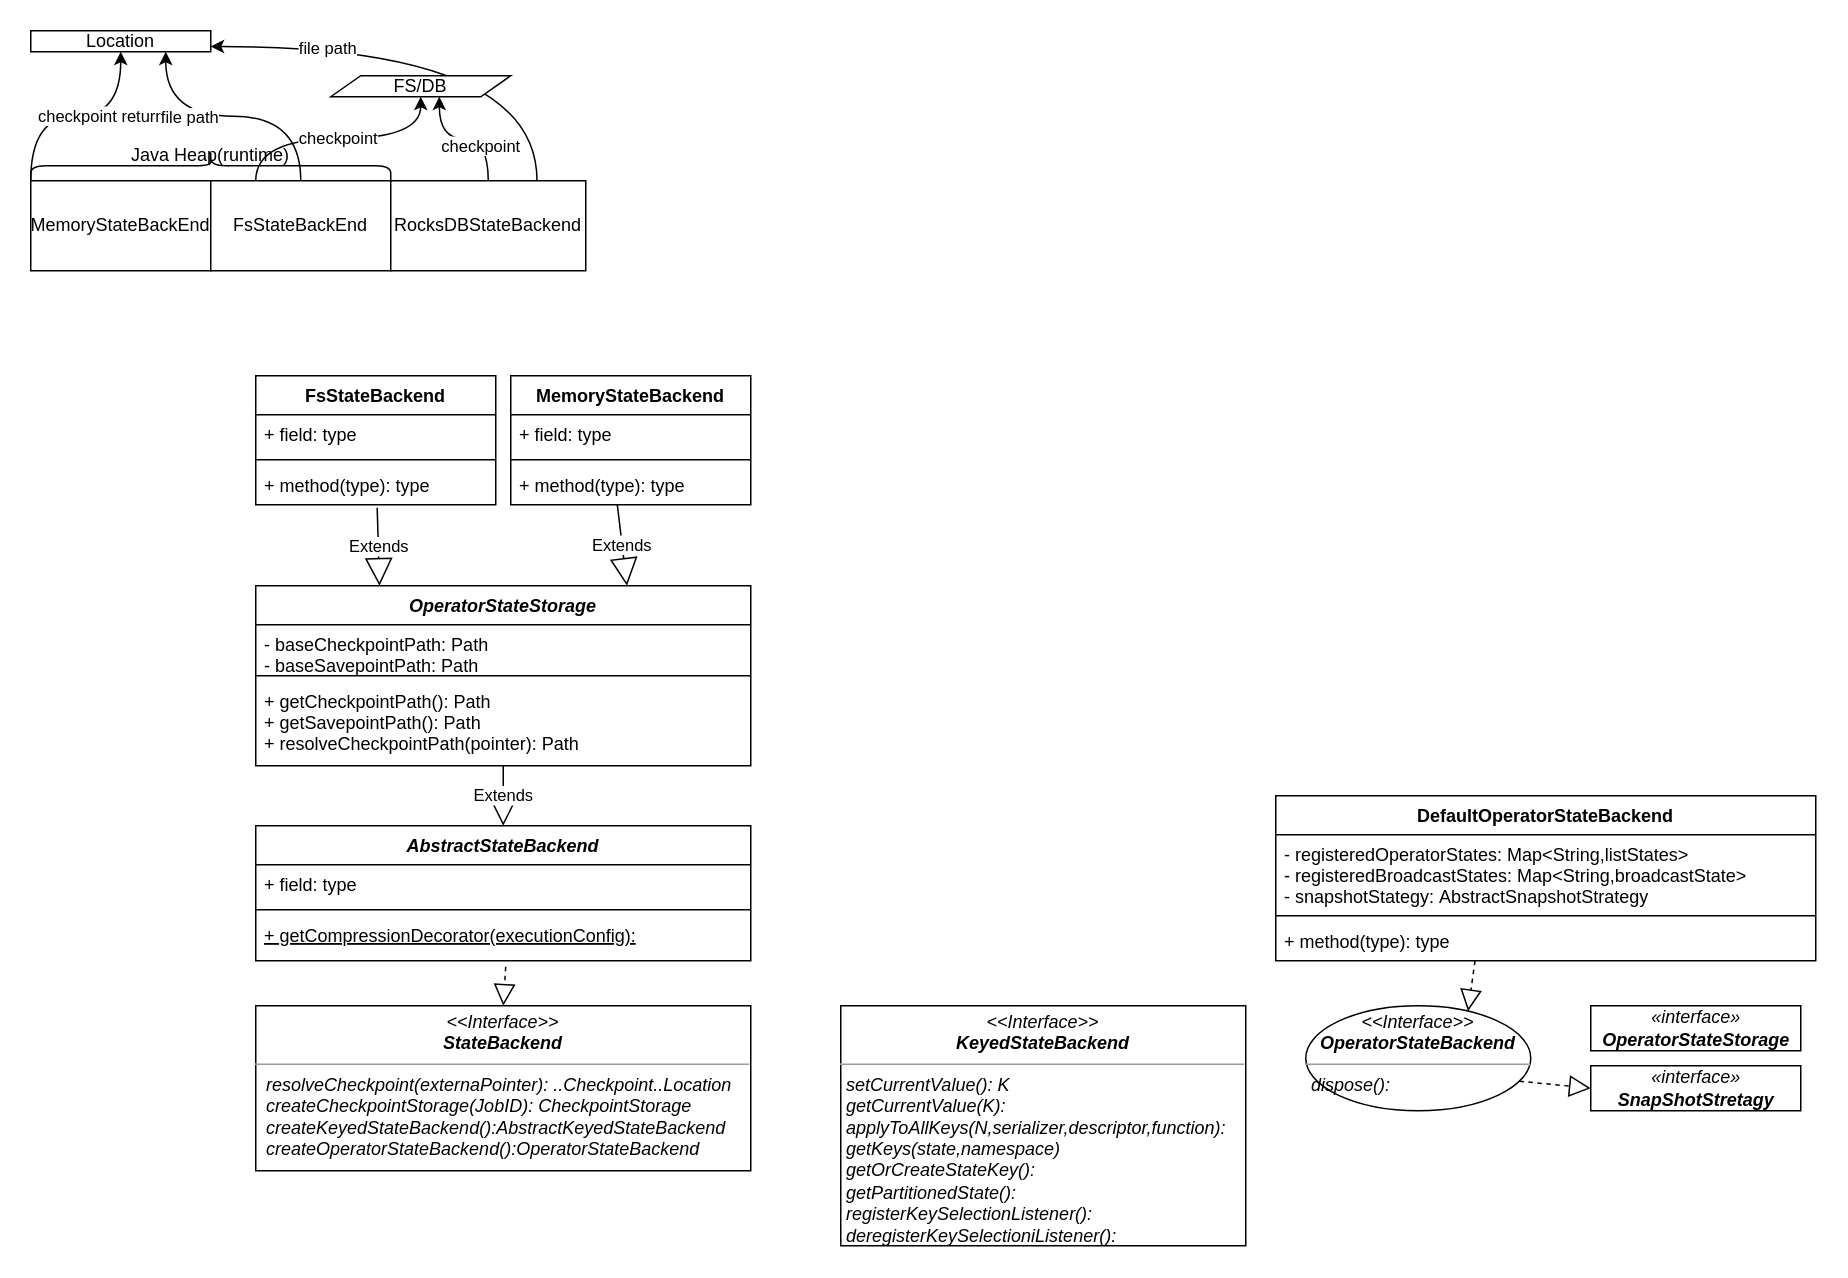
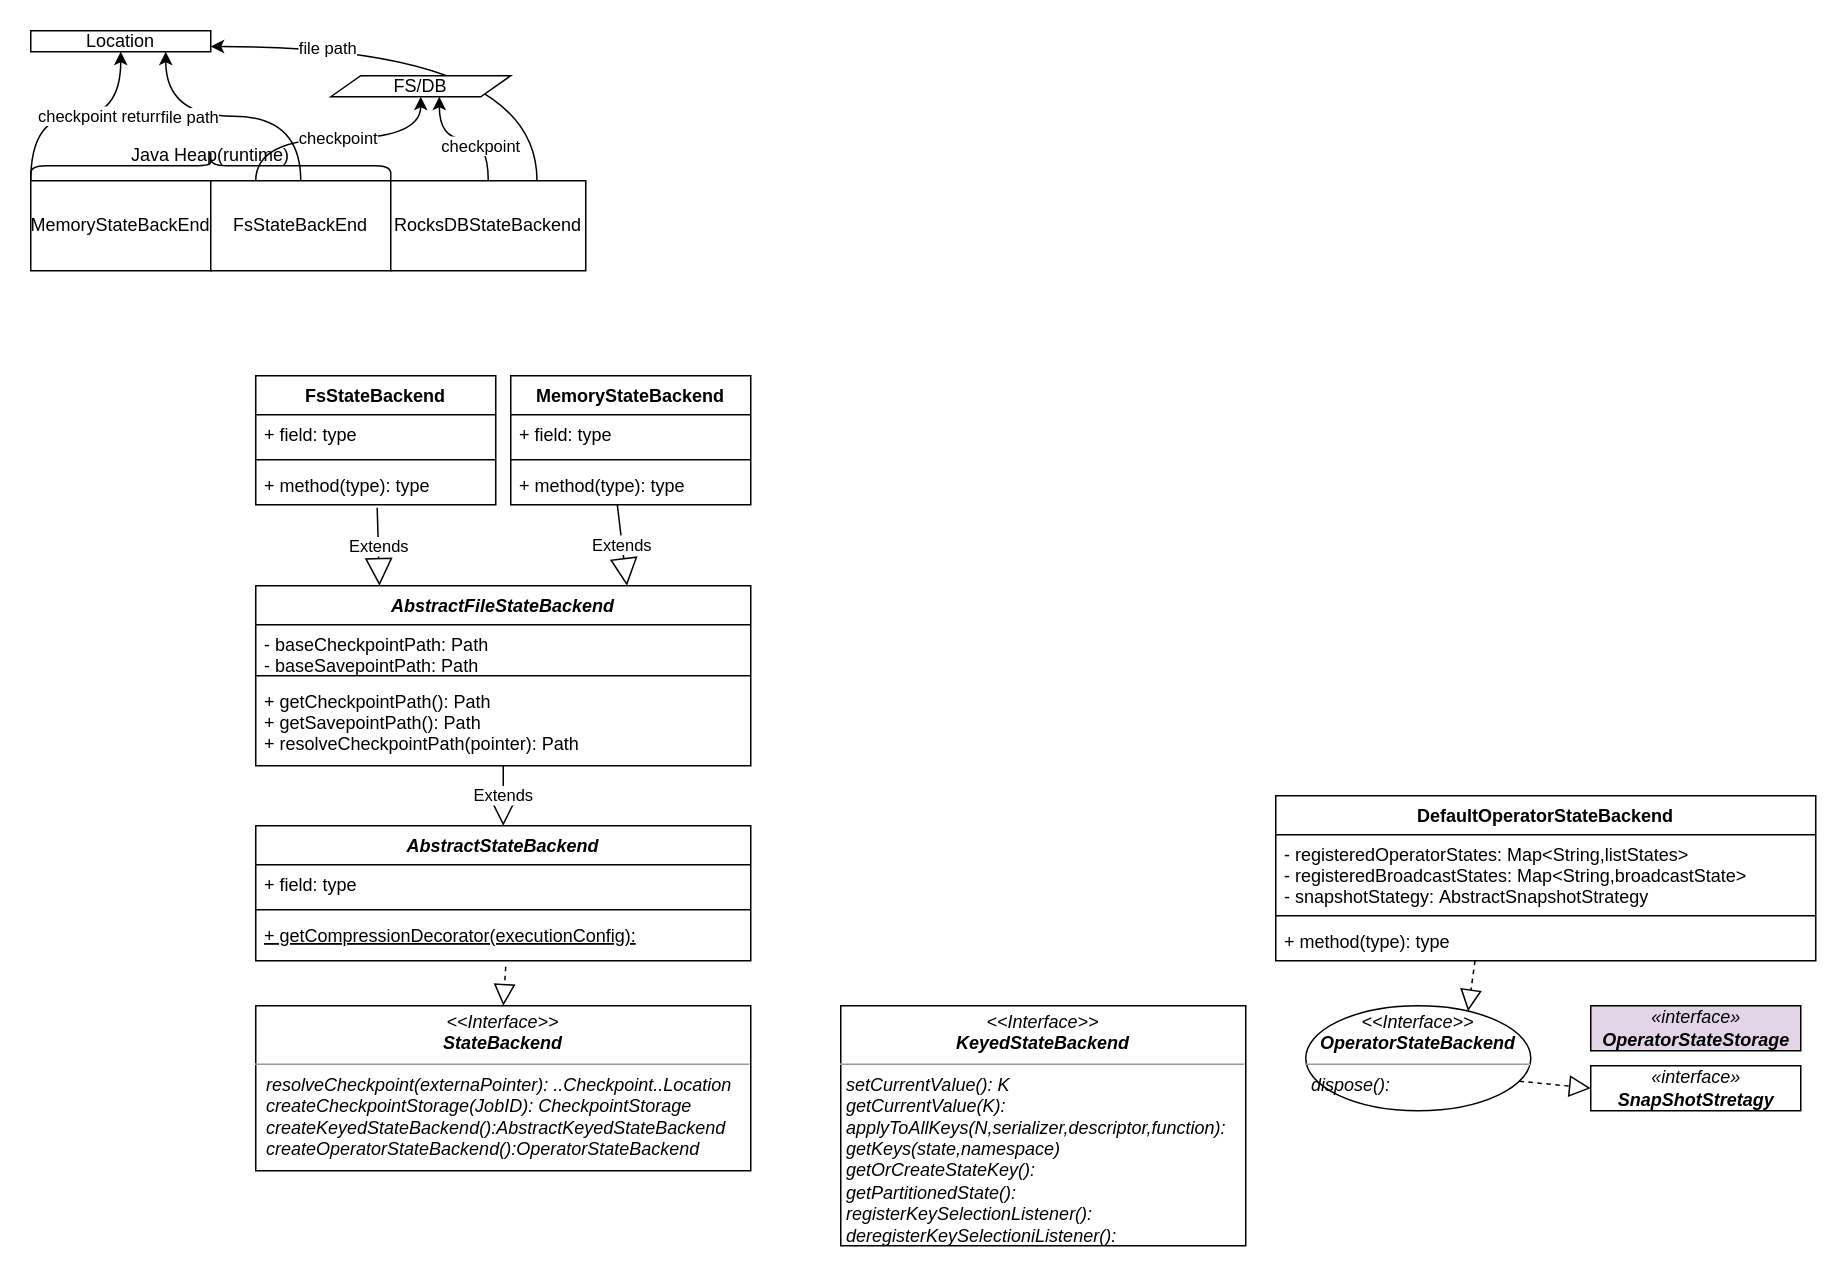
  <mxCell id="0" />
  <mxCell id="1" parent="0" />
  <mxCell id="2" style="edgeStyle=orthogonalEdgeStyle;orthogonalLoop=1;jettySize=auto;html=1;exitX=0;exitY=0;exitDx=0;exitDy=0;curved=1;" parent="1" source="4" target="15" edge="1"><mxGeometry relative="1" as="geometry" /></mxCell>
  <mxCell id="3" value="checkpoint return" style="edgeLabel;html=1;align=center;verticalAlign=middle;resizable=0;points=[];" parent="2" vertex="1" connectable="0"><mxGeometry x="0.213" y="1" relative="1" as="geometry"><mxPoint as="offset" /></mxGeometry></mxCell>
  <mxCell id="4" value="MemoryStateBackEnd" style="rounded=0;whiteSpace=wrap;html=1;" parent="1" vertex="1"><mxGeometry x="20" y="120" width="120" height="60" as="geometry" /></mxCell>
  <mxCell id="5" value="FsStateBackEnd" style="rounded=0;whiteSpace=wrap;html=1;" parent="1" vertex="1"><mxGeometry x="140" y="120" width="120" height="60" as="geometry" /></mxCell>
  <mxCell id="6" style="edgeStyle=orthogonalEdgeStyle;curved=1;orthogonalLoop=1;jettySize=auto;html=1;exitX=0.5;exitY=0;exitDx=0;exitDy=0;entryX=0.603;entryY=1;entryDx=0;entryDy=0;entryPerimeter=0;strokeColor=#000000;" parent="1" source="10" target="16" edge="1"><mxGeometry relative="1" as="geometry" /></mxCell>
  <mxCell id="7" value="checkpoint" style="edgeLabel;html=1;align=center;verticalAlign=middle;resizable=0;points=[];" parent="6" vertex="1" connectable="0"><mxGeometry x="-0.228" y="4" relative="1" as="geometry"><mxPoint as="offset" /></mxGeometry></mxCell>
  <mxCell id="8" style="edgeStyle=orthogonalEdgeStyle;curved=1;orthogonalLoop=1;jettySize=auto;html=1;exitX=0.75;exitY=0;exitDx=0;exitDy=0;entryX=1;entryY=0.75;entryDx=0;entryDy=0;strokeColor=#000000;" parent="1" source="10" target="15" edge="1"><mxGeometry relative="1" as="geometry" /></mxCell>
  <mxCell id="9" value="file path" style="edgeLabel;html=1;align=center;verticalAlign=middle;resizable=0;points=[];" parent="8" vertex="1" connectable="0"><mxGeometry x="0.499" y="1" relative="1" as="geometry"><mxPoint as="offset" /></mxGeometry></mxCell>
  <mxCell id="10" value="RocksDBStateBackend" style="rounded=0;whiteSpace=wrap;html=1;" parent="1" vertex="1"><mxGeometry x="260" y="120" width="130" height="60" as="geometry" /></mxCell>
  <mxCell id="11" value="checkpoint" style="edgeStyle=orthogonalEdgeStyle;curved=1;orthogonalLoop=1;jettySize=auto;html=1;exitX=0.25;exitY=0;exitDx=0;exitDy=0;entryX=0.5;entryY=1;entryDx=0;entryDy=0;strokeColor=#000000;" parent="1" source="5" target="16" edge="1"><mxGeometry relative="1" as="geometry" /></mxCell>
  <mxCell id="12" style="edgeStyle=orthogonalEdgeStyle;curved=1;orthogonalLoop=1;jettySize=auto;html=1;exitX=0.5;exitY=0;exitDx=0;exitDy=0;entryX=0.75;entryY=1;entryDx=0;entryDy=0;strokeColor=#000000;" parent="1" source="5" target="15" edge="1"><mxGeometry relative="1" as="geometry" /></mxCell>
  <mxCell id="13" value="file path" style="edgeLabel;html=1;align=center;verticalAlign=middle;resizable=0;points=[];" parent="12" vertex="1" connectable="0"><mxGeometry x="0.336" relative="1" as="geometry"><mxPoint as="offset" /></mxGeometry></mxCell>
  <mxCell id="14" value="&lt;br&gt;Java Heap(runtime)&lt;br&gt;&lt;br&gt;&lt;br&gt;" style="shape=curlyBracket;whiteSpace=wrap;html=1;rounded=1;direction=south;size=0.5;" parent="1" vertex="1"><mxGeometry x="20" y="100" width="240" height="20" as="geometry" /></mxCell>
  <mxCell id="15" value="Location" style="rounded=0;whiteSpace=wrap;html=1;" parent="1" vertex="1"><mxGeometry x="20" y="20" width="120" height="14" as="geometry" /></mxCell>
  <mxCell id="16" value="FS/DB" style="shape=parallelogram;perimeter=parallelogramPerimeter;whiteSpace=wrap;html=1;fixedSize=1;" parent="1" vertex="1"><mxGeometry x="220" y="50" width="120" height="14" as="geometry" /></mxCell>
  <mxCell id="17" value="FsStateBackend" style="swimlane;fontStyle=1;align=center;verticalAlign=top;childLayout=stackLayout;horizontal=1;startSize=26;horizontalStack=0;resizeParent=1;resizeParentMax=0;resizeLast=0;collapsible=1;marginBottom=0;" vertex="1" parent="1"><mxGeometry x="170" y="250" width="160" height="86" as="geometry" /></mxCell>
  <mxCell id="18" value="+ field: type" style="text;strokeColor=none;fillColor=none;align=left;verticalAlign=top;spacingLeft=4;spacingRight=4;overflow=hidden;rotatable=0;points=[[0,0.5],[1,0.5]];portConstraint=eastwest;" vertex="1" parent="17"><mxGeometry y="26" width="160" height="26" as="geometry" /></mxCell>
  <mxCell id="19" value="" style="line;strokeWidth=1;fillColor=none;align=left;verticalAlign=middle;spacingTop=-1;spacingLeft=3;spacingRight=3;rotatable=0;labelPosition=right;points=[];portConstraint=eastwest;" vertex="1" parent="17"><mxGeometry y="52" width="160" height="8" as="geometry" /></mxCell>
  <mxCell id="20" value="+ method(type): type" style="text;strokeColor=none;fillColor=none;align=left;verticalAlign=top;spacingLeft=4;spacingRight=4;overflow=hidden;rotatable=0;points=[[0,0.5],[1,0.5]];portConstraint=eastwest;" vertex="1" parent="17"><mxGeometry y="60" width="160" height="26" as="geometry" /></mxCell>
  <mxCell id="21" value="MemoryStateBackend" style="swimlane;fontStyle=1;align=center;verticalAlign=top;childLayout=stackLayout;horizontal=1;startSize=26;horizontalStack=0;resizeParent=1;resizeParentMax=0;resizeLast=0;collapsible=1;marginBottom=0;" vertex="1" parent="1"><mxGeometry x="340" y="250" width="160" height="86" as="geometry" /></mxCell>
  <mxCell id="22" value="+ field: type" style="text;strokeColor=none;fillColor=none;align=left;verticalAlign=top;spacingLeft=4;spacingRight=4;overflow=hidden;rotatable=0;points=[[0,0.5],[1,0.5]];portConstraint=eastwest;" vertex="1" parent="21"><mxGeometry y="26" width="160" height="26" as="geometry" /></mxCell>
  <mxCell id="23" value="" style="line;strokeWidth=1;fillColor=none;align=left;verticalAlign=middle;spacingTop=-1;spacingLeft=3;spacingRight=3;rotatable=0;labelPosition=right;points=[];portConstraint=eastwest;" vertex="1" parent="21"><mxGeometry y="52" width="160" height="8" as="geometry" /></mxCell>
  <mxCell id="24" value="+ method(type): type" style="text;strokeColor=none;fillColor=none;align=left;verticalAlign=top;spacingLeft=4;spacingRight=4;overflow=hidden;rotatable=0;points=[[0,0.5],[1,0.5]];portConstraint=eastwest;" vertex="1" parent="21"><mxGeometry y="60" width="160" height="26" as="geometry" /></mxCell>
- <mxCell id="25" value="OperatorStateStorage" style="swimlane;fontStyle=3;align=center;verticalAlign=top;childLayout=stackLayout;horizontal=1;startSize=26;horizontalStack=0;resizeParent=1;resizeParentMax=0;resizeLast=0;collapsible=1;marginBottom=0;" vertex="1" parent="1"><mxGeometry x="170" y="390" width="330" height="120" as="geometry" /></mxCell>
+ <mxCell id="25" value="AbstractFileStateBackend" style="swimlane;fontStyle=3;align=center;verticalAlign=top;childLayout=stackLayout;horizontal=1;startSize=26;horizontalStack=0;resizeParent=1;resizeParentMax=0;resizeLast=0;collapsible=1;marginBottom=0;" vertex="1" parent="1"><mxGeometry x="170" y="390" width="330" height="120" as="geometry" /></mxCell>
  <mxCell id="26" value="- baseCheckpointPath: Path&#10;- baseSavepointPath: Path" style="text;strokeColor=none;fillColor=none;align=left;verticalAlign=top;spacingLeft=4;spacingRight=4;overflow=hidden;rotatable=0;points=[[0,0.5],[1,0.5]];portConstraint=eastwest;" vertex="1" parent="25"><mxGeometry y="26" width="330" height="30" as="geometry" /></mxCell>
  <mxCell id="27" value="" style="line;strokeWidth=1;fillColor=none;align=left;verticalAlign=middle;spacingTop=-1;spacingLeft=3;spacingRight=3;rotatable=0;labelPosition=right;points=[];portConstraint=eastwest;" vertex="1" parent="25"><mxGeometry y="56" width="330" height="8" as="geometry" /></mxCell>
  <mxCell id="28" value="+ getCheckpointPath(): Path&#10;+ getSavepointPath(): Path&#10;+ resolveCheckpointPath(pointer): Path" style="text;strokeColor=none;fillColor=none;align=left;verticalAlign=top;spacingLeft=4;spacingRight=4;overflow=hidden;rotatable=0;points=[[0,0.5],[1,0.5]];portConstraint=eastwest;" vertex="1" parent="25"><mxGeometry y="64" width="330" height="56" as="geometry" /></mxCell>
  <mxCell id="29" value="AbstractStateBackend" style="swimlane;fontStyle=3;align=center;verticalAlign=top;childLayout=stackLayout;horizontal=1;startSize=26;horizontalStack=0;resizeParent=1;resizeParentMax=0;resizeLast=0;collapsible=1;marginBottom=0;" vertex="1" parent="1"><mxGeometry x="170" y="550" width="330" height="90" as="geometry" /></mxCell>
  <mxCell id="30" value="+ field: type" style="text;strokeColor=none;fillColor=none;align=left;verticalAlign=top;spacingLeft=4;spacingRight=4;overflow=hidden;rotatable=0;points=[[0,0.5],[1,0.5]];portConstraint=eastwest;" vertex="1" parent="29"><mxGeometry y="26" width="330" height="26" as="geometry" /></mxCell>
  <mxCell id="31" value="" style="line;strokeWidth=1;fillColor=none;align=left;verticalAlign=middle;spacingTop=-1;spacingLeft=3;spacingRight=3;rotatable=0;labelPosition=right;points=[];portConstraint=eastwest;" vertex="1" parent="29"><mxGeometry y="52" width="330" height="8" as="geometry" /></mxCell>
  <mxCell id="32" value="+ getCompressionDecorator(executionConfig):&#10;" style="text;strokeColor=none;fillColor=none;align=left;verticalAlign=top;spacingLeft=4;spacingRight=4;overflow=hidden;rotatable=0;points=[[0,0.5],[1,0.5]];portConstraint=eastwest;fontStyle=4" vertex="1" parent="29"><mxGeometry y="60" width="330" height="30" as="geometry" /></mxCell>
  <mxCell id="33" value="&lt;p style=&quot;margin: 0px ; margin-top: 4px ; text-align: center&quot;&gt;&lt;i&gt;&amp;lt;&amp;lt;Interface&amp;gt;&amp;gt;&lt;br&gt;&lt;b&gt;StateBackend&lt;/b&gt;&lt;/i&gt;&lt;/p&gt;&lt;hr size=&quot;1&quot;&gt;&lt;p style=&quot;margin: 0px ; margin-left: 4px&quot;&gt;&lt;i&gt;&amp;nbsp;resolveCheckpoint(externaPointer): ..Checkpoint..Location&lt;br&gt;&amp;nbsp;createCheckpointStorage(JobID): CheckpointStorage&lt;/i&gt;&lt;/p&gt;&lt;p style=&quot;margin: 0px ; margin-left: 4px&quot;&gt;&lt;i&gt;&amp;nbsp;createKeyedStateBackend():AbstractKeyedStateBackend&lt;/i&gt;&lt;/p&gt;&lt;p style=&quot;margin: 0px ; margin-left: 4px&quot;&gt;&lt;i&gt;&amp;nbsp;createOperatorStateBackend():OperatorStateBackend&lt;/i&gt;&lt;/p&gt;" style="verticalAlign=top;align=left;overflow=fill;fontSize=12;fontFamily=Helvetica;html=1;" vertex="1" parent="1"><mxGeometry x="170" y="670" width="330" height="110" as="geometry" /></mxCell>
  <mxCell id="34" value="" style="endArrow=block;dashed=1;endFill=0;endSize=12;html=1;exitX=0.505;exitY=1.133;exitDx=0;exitDy=0;exitPerimeter=0;entryX=0.5;entryY=0;entryDx=0;entryDy=0;" edge="1" parent="1" source="32" target="33"><mxGeometry width="160" relative="1" as="geometry"><mxPoint x="40" y="680" as="sourcePoint" /><mxPoint x="220" y="680" as="targetPoint" /></mxGeometry></mxCell>
  <mxCell id="35" value="Extends" style="endArrow=block;endSize=16;endFill=0;html=1;" edge="1" parent="1" source="28" target="29"><mxGeometry width="160" relative="1" as="geometry"><mxPoint x="60" y="590" as="sourcePoint" /><mxPoint x="220" y="590" as="targetPoint" /></mxGeometry></mxCell>
  <mxCell id="36" value="Extends" style="endArrow=block;endSize=16;endFill=0;html=1;entryX=0.75;entryY=0;entryDx=0;entryDy=0;exitX=0.444;exitY=1;exitDx=0;exitDy=0;exitPerimeter=0;" edge="1" parent="1" source="24" target="25"><mxGeometry width="160" relative="1" as="geometry"><mxPoint x="381.761" y="520" as="sourcePoint" /><mxPoint x="379.991" y="560" as="targetPoint" /></mxGeometry></mxCell>
  <mxCell id="37" value="Extends" style="endArrow=block;endSize=16;endFill=0;html=1;entryX=0.25;entryY=0;entryDx=0;entryDy=0;exitX=0.506;exitY=1.077;exitDx=0;exitDy=0;exitPerimeter=0;" edge="1" parent="1" source="20" target="25"><mxGeometry width="160" relative="1" as="geometry"><mxPoint x="271.04" y="346" as="sourcePoint" /><mxPoint x="383" y="400" as="targetPoint" /></mxGeometry></mxCell>
  <mxCell id="38" value="&lt;p style=&quot;margin: 0px ; margin-top: 4px ; text-align: center&quot;&gt;&lt;i&gt;&amp;lt;&amp;lt;Interface&amp;gt;&amp;gt;&lt;br&gt;&lt;b&gt;KeyedStateBackend&lt;/b&gt;&lt;/i&gt;&lt;/p&gt;&lt;hr size=&quot;1&quot;&gt;&lt;p style=&quot;margin: 0px ; margin-left: 4px&quot;&gt;&lt;i&gt;setCurrentValue(): K&lt;br&gt;getCurrentValue(K):&amp;nbsp;&lt;/i&gt;&lt;/p&gt;&lt;p style=&quot;margin: 0px ; margin-left: 4px&quot;&gt;&lt;i&gt;applyToAllKeys(N,serializer,descriptor,function):&lt;/i&gt;&lt;/p&gt;&lt;p style=&quot;margin: 0px ; margin-left: 4px&quot;&gt;&lt;i&gt;getKeys(state,namespace)&lt;/i&gt;&lt;/p&gt;&lt;p style=&quot;margin: 0px ; margin-left: 4px&quot;&gt;&lt;i&gt;getOrCreateStateKey():&lt;/i&gt;&lt;/p&gt;&lt;p style=&quot;margin: 0px ; margin-left: 4px&quot;&gt;&lt;i&gt;getPartitionedState():&lt;/i&gt;&lt;/p&gt;&lt;p style=&quot;margin: 0px ; margin-left: 4px&quot;&gt;&lt;i&gt;registerKeySelectionListener():&lt;/i&gt;&lt;/p&gt;&lt;p style=&quot;margin: 0px ; margin-left: 4px&quot;&gt;&lt;i&gt;deregisterKeySelectioniListener():&lt;/i&gt;&lt;/p&gt;" style="verticalAlign=top;align=left;overflow=fill;fontSize=12;fontFamily=Helvetica;html=1;" vertex="1" parent="1"><mxGeometry x="560" y="670" width="270" height="160" as="geometry" /></mxCell>
  <mxCell id="39" value="&lt;p style=&quot;margin: 0px ; margin-top: 4px ; text-align: center&quot;&gt;&lt;i&gt;&amp;lt;&amp;lt;Interface&amp;gt;&amp;gt;&lt;br&gt;&lt;b&gt;OperatorStateBackend&lt;/b&gt;&lt;/i&gt;&lt;/p&gt;&lt;hr size=&quot;1&quot;&gt;&lt;p style=&quot;margin: 0px ; margin-left: 4px&quot;&gt;&lt;i&gt;dispose():&lt;br&gt;&lt;br&gt;&lt;/i&gt;&lt;/p&gt;" style="ellipse;verticalAlign=top;align=left;overflow=fill;fontSize=12;fontFamily=Helvetica;html=1;" vertex="1" parent="1"><mxGeometry x="870" y="670" width="150" height="70" as="geometry" /></mxCell>
- <mxCell id="40" value="&lt;i&gt;«interface»&lt;br&gt;&lt;b&gt;OperatorStateStorage&lt;/b&gt;&lt;/i&gt;" style="html=1;" vertex="1" parent="1"><mxGeometry x="1060" y="670" width="140" height="30" as="geometry" /></mxCell>
+ <mxCell id="40" value="&lt;i&gt;«interface»&lt;br&gt;&lt;b&gt;OperatorStateStorage&lt;/b&gt;&lt;/i&gt;" style="html=1;fillColor=#e1d5e7;" vertex="1" parent="1"><mxGeometry x="1060" y="670" width="140" height="30" as="geometry" /></mxCell>
  <mxCell id="41" value="&lt;i&gt;«interface»&lt;br&gt;&lt;b&gt;SnapShotStretagy&lt;/b&gt;&lt;/i&gt;" style="html=1;" vertex="1" parent="1"><mxGeometry x="1060" y="710" width="140" height="30" as="geometry" /></mxCell>
  <mxCell id="42" value="" style="endArrow=block;dashed=1;endFill=0;endSize=12;html=1;exitX=1;exitY=0.75;exitDx=0;exitDy=0;entryX=0;entryY=0.5;entryDx=0;entryDy=0;" edge="1" parent="1" source="39" target="41"><mxGeometry width="160" relative="1" as="geometry"><mxPoint x="1020" y="770" as="sourcePoint" /><mxPoint x="1180" y="770" as="targetPoint" /></mxGeometry></mxCell>
  <mxCell id="43" value="DefaultOperatorStateBackend" style="swimlane;fontStyle=1;align=center;verticalAlign=top;childLayout=stackLayout;horizontal=1;startSize=26;horizontalStack=0;resizeParent=1;resizeParentMax=0;resizeLast=0;collapsible=1;marginBottom=0;" vertex="1" parent="1"><mxGeometry x="850" y="530" width="360" height="110" as="geometry" /></mxCell>
  <mxCell id="44" value="- registeredOperatorStates: Map&lt;String,listStates&gt;&#10;- registeredBroadcastStates: Map&lt;String,broadcastState&gt;&#10;- snapshotStategy: AbstractSnapshotStrategy" style="text;strokeColor=none;fillColor=none;align=left;verticalAlign=top;spacingLeft=4;spacingRight=4;overflow=hidden;rotatable=0;points=[[0,0.5],[1,0.5]];portConstraint=eastwest;" vertex="1" parent="43"><mxGeometry y="26" width="360" height="50" as="geometry" /></mxCell>
  <mxCell id="45" value="" style="line;strokeWidth=1;fillColor=none;align=left;verticalAlign=middle;spacingTop=-1;spacingLeft=3;spacingRight=3;rotatable=0;labelPosition=right;points=[];portConstraint=eastwest;" vertex="1" parent="43"><mxGeometry y="76" width="360" height="8" as="geometry" /></mxCell>
  <mxCell id="46" value="+ method(type): type" style="text;strokeColor=none;fillColor=none;align=left;verticalAlign=top;spacingLeft=4;spacingRight=4;overflow=hidden;rotatable=0;points=[[0,0.5],[1,0.5]];portConstraint=eastwest;" vertex="1" parent="43"><mxGeometry y="84" width="360" height="26" as="geometry" /></mxCell>
  <mxCell id="47" value="" style="endArrow=block;dashed=1;endFill=0;endSize=12;html=1;entryX=0.75;entryY=0;entryDx=0;entryDy=0;exitX=0.369;exitY=1;exitDx=0;exitDy=0;exitPerimeter=0;" edge="1" parent="1" source="46" target="39"><mxGeometry width="160" relative="1" as="geometry"><mxPoint x="983" y="640" as="sourcePoint" /><mxPoint x="1140" y="630" as="targetPoint" /></mxGeometry></mxCell>
